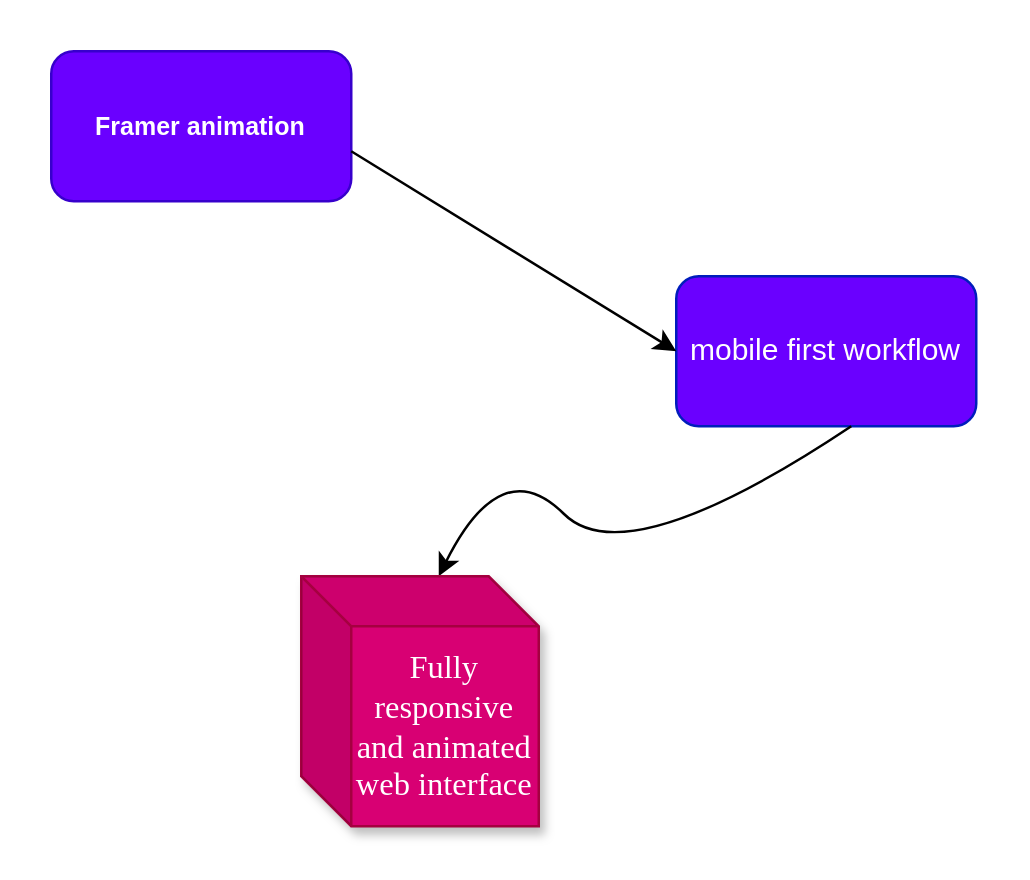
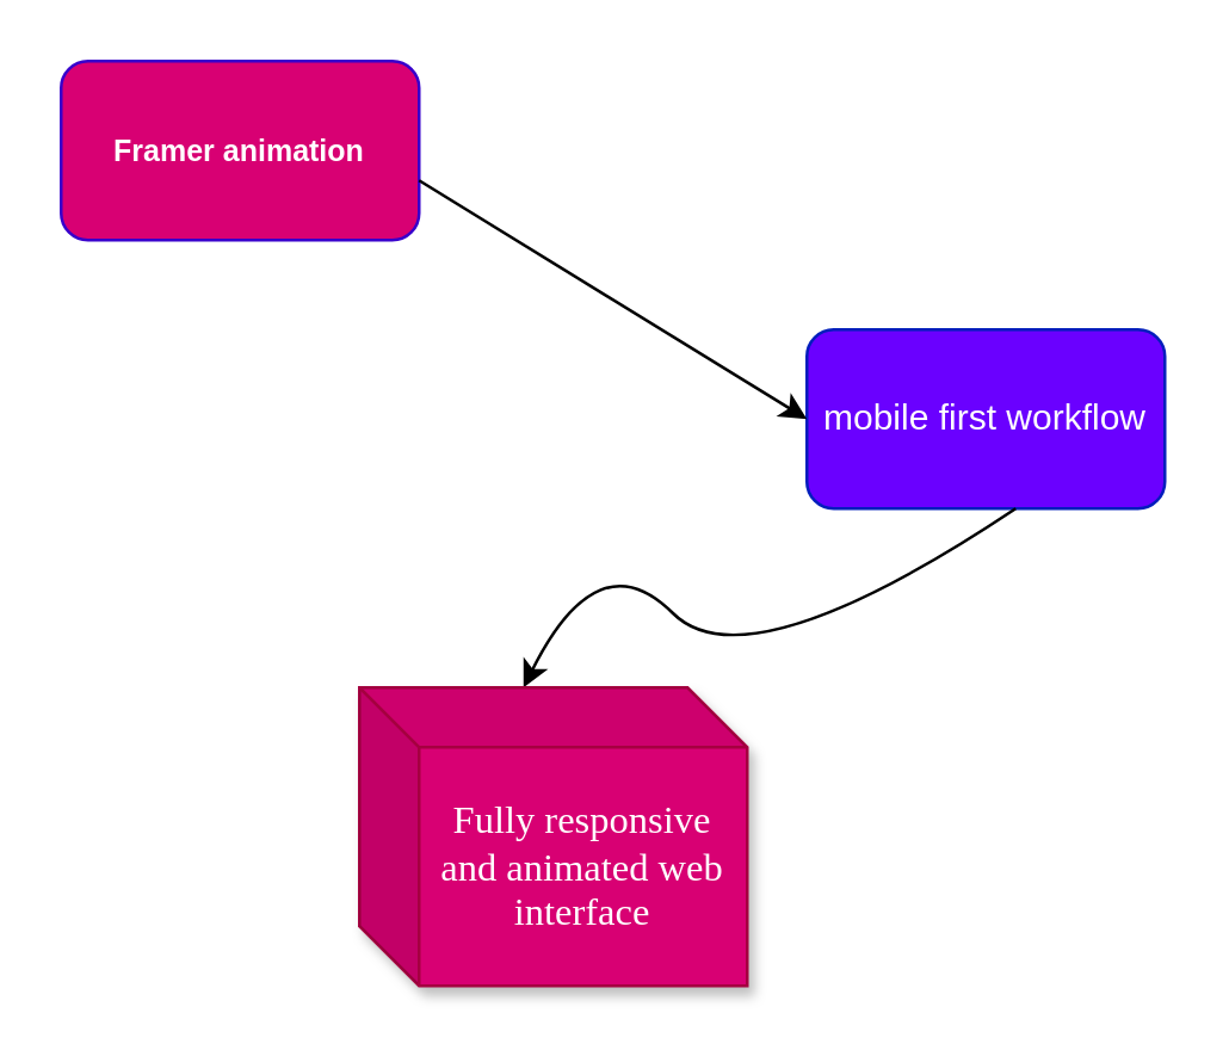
  <mxCell id="0" />
  <mxCell id="1" parent="0" />
- <mxCell id="2" value="&lt;font size=&quot;1&quot;&gt;&lt;b&gt;Framer animation&lt;/b&gt;&lt;/font&gt;" style="rounded=1;whiteSpace=wrap;html=1;fillColor=#6a00ff;fontColor=#ffffff;strokeColor=#3700CC;" vertex="1" parent="1"><mxGeometry x="20" y="20" width="120" height="60" as="geometry" /></mxCell>
+ <mxCell id="2" value="&lt;font size=&quot;1&quot;&gt;&lt;b&gt;Framer animation&lt;/b&gt;&lt;/font&gt;" style="rounded=1;whiteSpace=wrap;html=1;fillColor=#d80073;fontColor=#ffffff;strokeColor=#3700CC;" vertex="1" parent="1"><mxGeometry x="20" y="20" width="120" height="60" as="geometry" /></mxCell>
  <mxCell id="3" value="mobile first workflow" style="rounded=1;whiteSpace=wrap;html=1;fillColor=#6a00ff;fontColor=#ffffff;strokeColor=#001DBC;" vertex="1" parent="1"><mxGeometry x="270" y="110" width="120" height="60" as="geometry" /></mxCell>
  <mxCell id="4" value="" style="endArrow=classic;html=1;entryX=0;entryY=0.5;entryDx=0;entryDy=0;" edge="1" parent="1" target="3"><mxGeometry width="50" height="50" relative="1" as="geometry"><mxPoint x="140" y="60" as="sourcePoint" /><mxPoint x="250" y="180" as="targetPoint" /><Array as="points"><mxPoint x="140" y="60" /></Array></mxGeometry></mxCell>
  <mxCell id="5" value="" style="curved=1;endArrow=classic;html=1;fontFamily=Verdana;fontSize=13;entryX=0;entryY=0;entryDx=55;entryDy=0;entryPerimeter=0;" edge="1" parent="1" target="6"><mxGeometry width="50" height="50" relative="1" as="geometry"><mxPoint x="340" y="170" as="sourcePoint" /><mxPoint x="250" y="180" as="targetPoint" /><Array as="points"><mxPoint x="250" y="230" /><mxPoint x="200" y="180" /></Array></mxGeometry></mxCell>
- <mxCell id="6" value="Fully responsive and animated web interface" style="shape=cube;whiteSpace=wrap;html=1;boundedLbl=1;backgroundOutline=1;darkOpacity=0.05;darkOpacity2=0.1;fontFamily=Verdana;fontSize=13;fillColor=#d80073;fontColor=#ffffff;strokeColor=#A50040;shadow=1;" vertex="1" parent="1"><mxGeometry x="120" y="230" width="95" height="100" as="geometry" /></mxCell>
+ <mxCell id="6" value="Fully responsive and animated web interface" style="shape=cube;whiteSpace=wrap;html=1;boundedLbl=1;backgroundOutline=1;darkOpacity=0.05;darkOpacity2=0.1;fontFamily=Verdana;fontSize=13;fillColor=#d80073;fontColor=#ffffff;strokeColor=#A50040;shadow=1;" vertex="1" parent="1"><mxGeometry x="120" y="230" width="130" height="100" as="geometry" /></mxCell>
